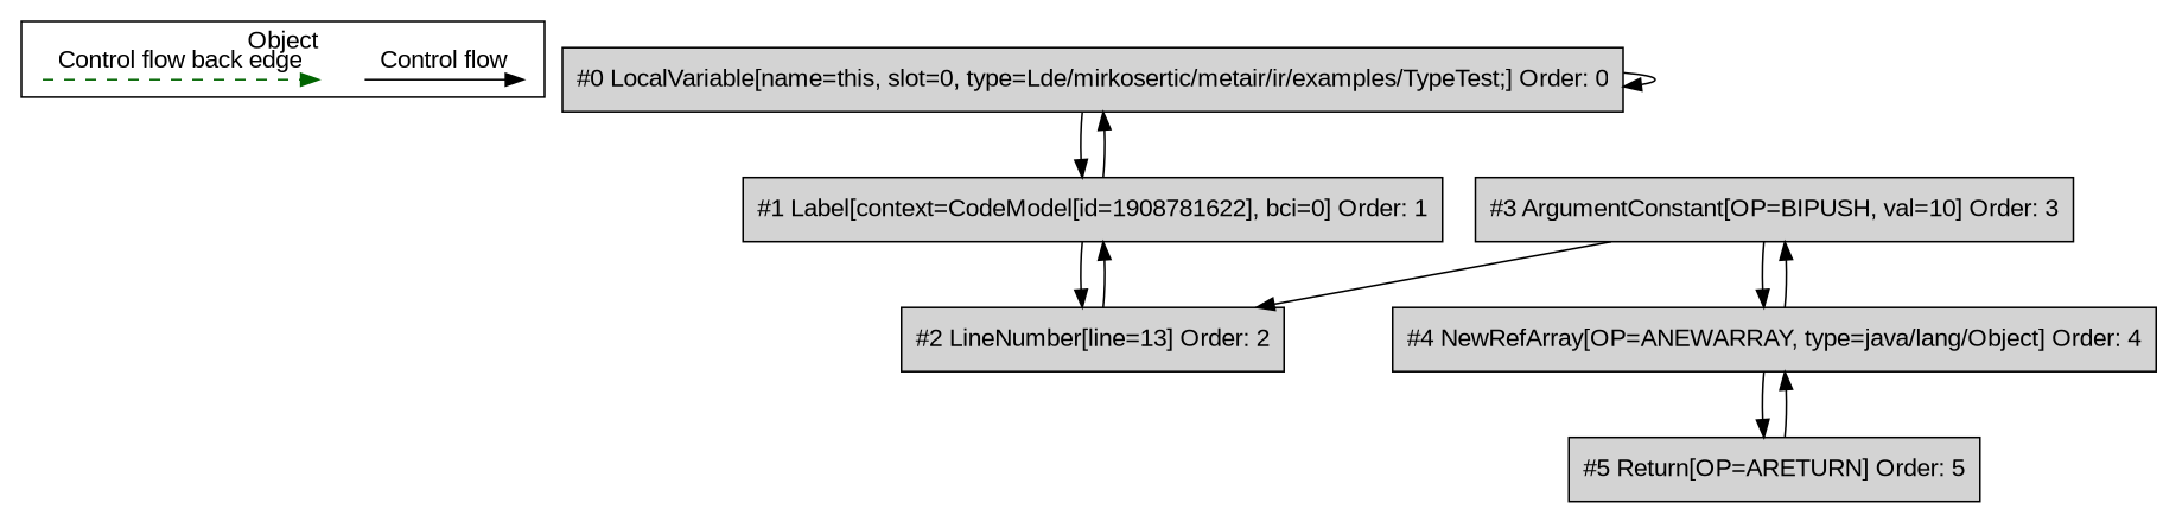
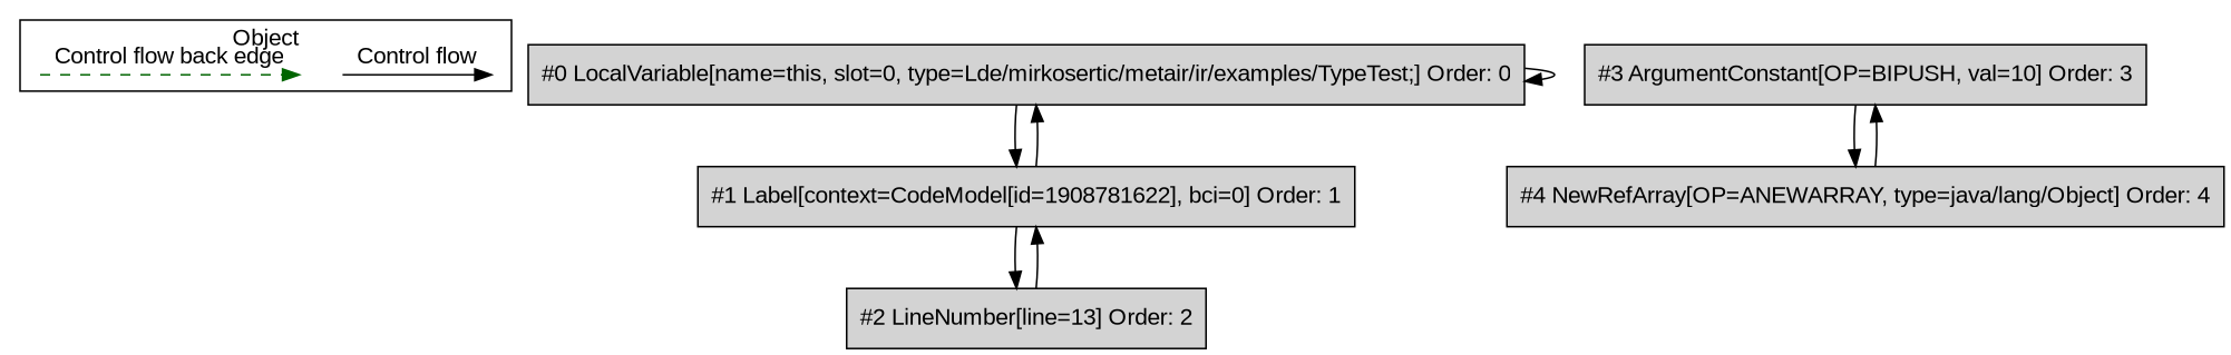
  digraph {
    fontname="Liberation Sans"
    ordering=in
    node [fontname="Liberation Sans" shape=box style=filled fillcolor=lightgrey]
    edge [color=black fontname="Liberation Sans"]
    c0 [shape=point style=invis fillcolor=""]
    c1 [shape=point style=invis fillcolor=""]
    c2 [shape=point style=invis fillcolor=""]
    c3 [shape=point style=invis fillcolor=""]
    n5 [label="#0 LocalVariable[name=this, slot=0, type=Lde/mirkosertic/metair/ir/examples/TypeTest;] Order: 0"]
    n6 [label="#1 Label[context=CodeModel[id=1908781622], bci=0] Order: 1"]
    n7 [label="#2 LineNumber[line=13] Order: 2"]
    n8 [label="#3 ArgumentConstant[OP=BIPUSH, val=10] Order: 3"]
    n9 [label="#4 NewRefArray[OP=ANEWARRAY, type=java/lang/Object] Order: 4"]
-   n10 [label="#5 Return[OP=ARETURN] Order: 5"]
    subgraph cluster_1 {
      label=Object
      subgraph sub_2 {
        label=Legend
        rank=same
        c0
        c1
        c2
        c3
      }
    }
    c0 -> c1 [label="Control flow" style=solid]
    c2 -> c3 [color=darkgreen label="Control flow back edge" style=dashed]
    n5 -> n5
    n5 -> n6
    n6 -> n5
    n6 -> n7
    n7 -> n6
-   n8 -> n7
    n8 -> n9
    n9 -> n8
-   n9 -> n10
-   n10 -> n9
  }
